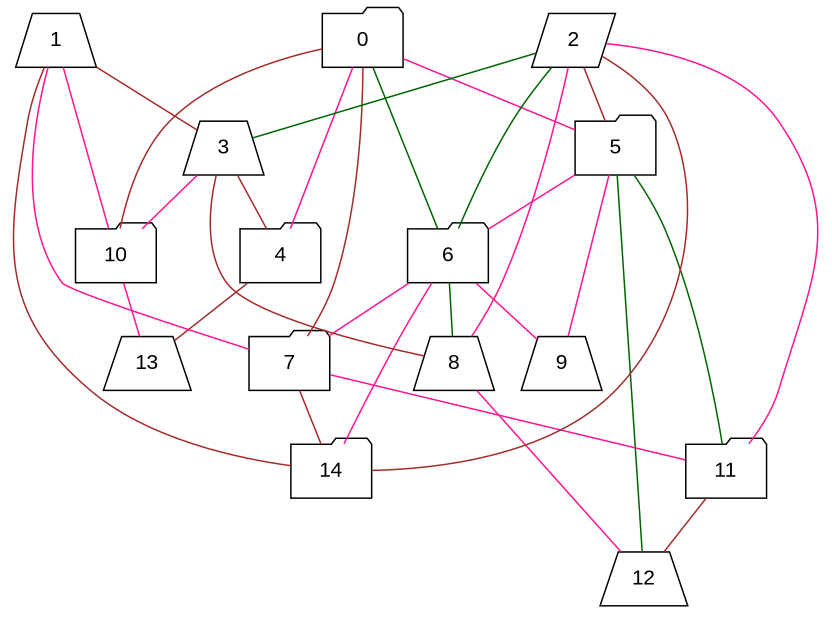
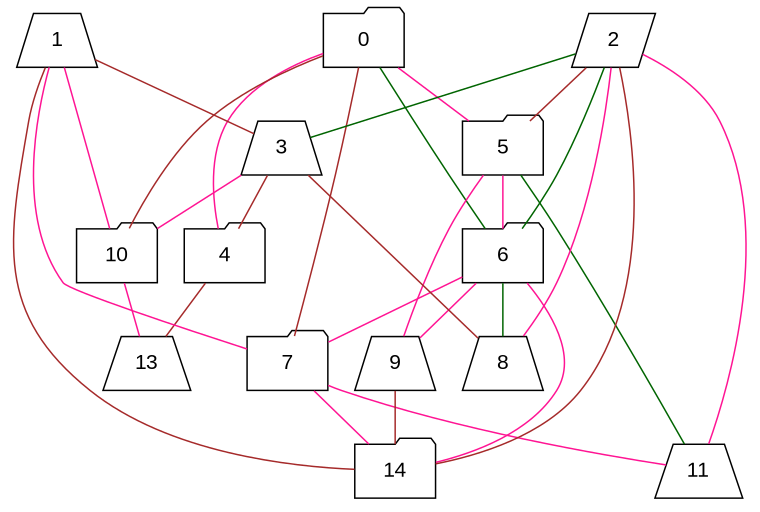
  graph {
    node [fillcolor=white fontname=Arial shape=folder style=filled]
    edge [color=deeppink]
    0
    4
    5
    6
    7
    10
    13 [shape=trapezium]
-   11
+   11 [shape=trapezium]
    9 [shape=trapezium]
-   12 [shape=trapezium]
    14
    8 [shape=trapezium]
    1 [shape=trapezium]
    3 [shape=trapezium]
    2 [shape=parallelogram]
    0 -- 4
    0 -- 5
    0 -- 6 [color=darkgreen]
    0 -- 7 [color=brown]
    0 -- 10 [color=brown]
    4 -- 13 [color=brown]
    5 -- 6
    5 -- 11 [color=darkgreen]
    5 -- 9
-   5 -- 12 [color=darkgreen]
    6 -- 7
    6 -- 9
    6 -- 14
    6 -- 8 [color=darkgreen]
    7 -- 11
-   7 -- 14 [color=brown]
+   7 -- 14
    10 -- 13
-   11 -- 12 [color=brown]
-   8 -- 12
+   9 -- 14 [color=brown]
    1 -- 7
    1 -- 10
    1 -- 14 [color=brown]
    1 -- 3 [color=brown]
    3 -- 4 [color=brown]
    3 -- 10
    3 -- 8 [color=brown]
    2 -- 5 [color=brown]
    2 -- 6 [color=darkgreen]
    2 -- 11
    2 -- 14 [color=brown]
    2 -- 8
    2 -- 3 [color=darkgreen]
  }
